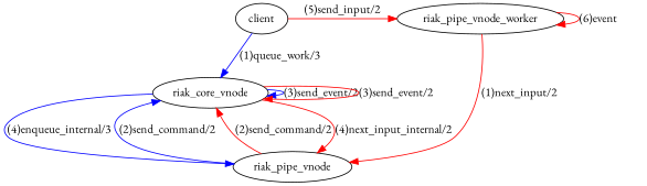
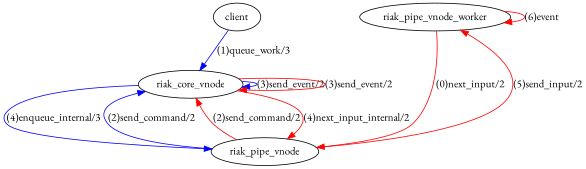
  digraph {
    fontname="EB Garamond"
    node [fontname="EB Garamond"]
    edge [color=red fontname="EB Garamond"]
    client
    riak_pipe_vnode_worker
    riak_pipe_vnode
    riak_core_vnode
    subgraph sub_1 {
      rank=same
      client
      riak_pipe_vnode_worker
    }
    subgraph sub_2 {
      client
      riak_pipe_vnode_worker
      riak_pipe_vnode
    }
    subgraph sub_3 {
      riak_pipe_vnode
      riak_core_vnode
    }
    client -> riak_core_vnode [color=blue label="(1)queue_work/3"]
    riak_pipe_vnode_worker -> riak_pipe_vnode_worker [label="(6)event"]
-   riak_pipe_vnode_worker -> riak_pipe_vnode [label="(1)next_input/2"]
-   client -> riak_pipe_vnode_worker [label="(5)send_input/2"]
+   riak_pipe_vnode_worker -> riak_pipe_vnode [label="(0)next_input/2"]
+   riak_pipe_vnode -> riak_pipe_vnode_worker [label="(5)send_input/2"]
    riak_pipe_vnode -> riak_core_vnode [color=blue label="(2)send_command/2"]
    riak_pipe_vnode -> riak_core_vnode [label="(2)send_command/2"]
    riak_core_vnode -> riak_pipe_vnode [color=blue label="(4)enqueue_internal/3"]
    riak_core_vnode -> riak_pipe_vnode [label="(4)next_input_internal/2"]
    riak_core_vnode -> riak_core_vnode [color=blue label="(3)send_event/2"]
    riak_core_vnode -> riak_core_vnode [label="(3)send_event/2"]
  }
